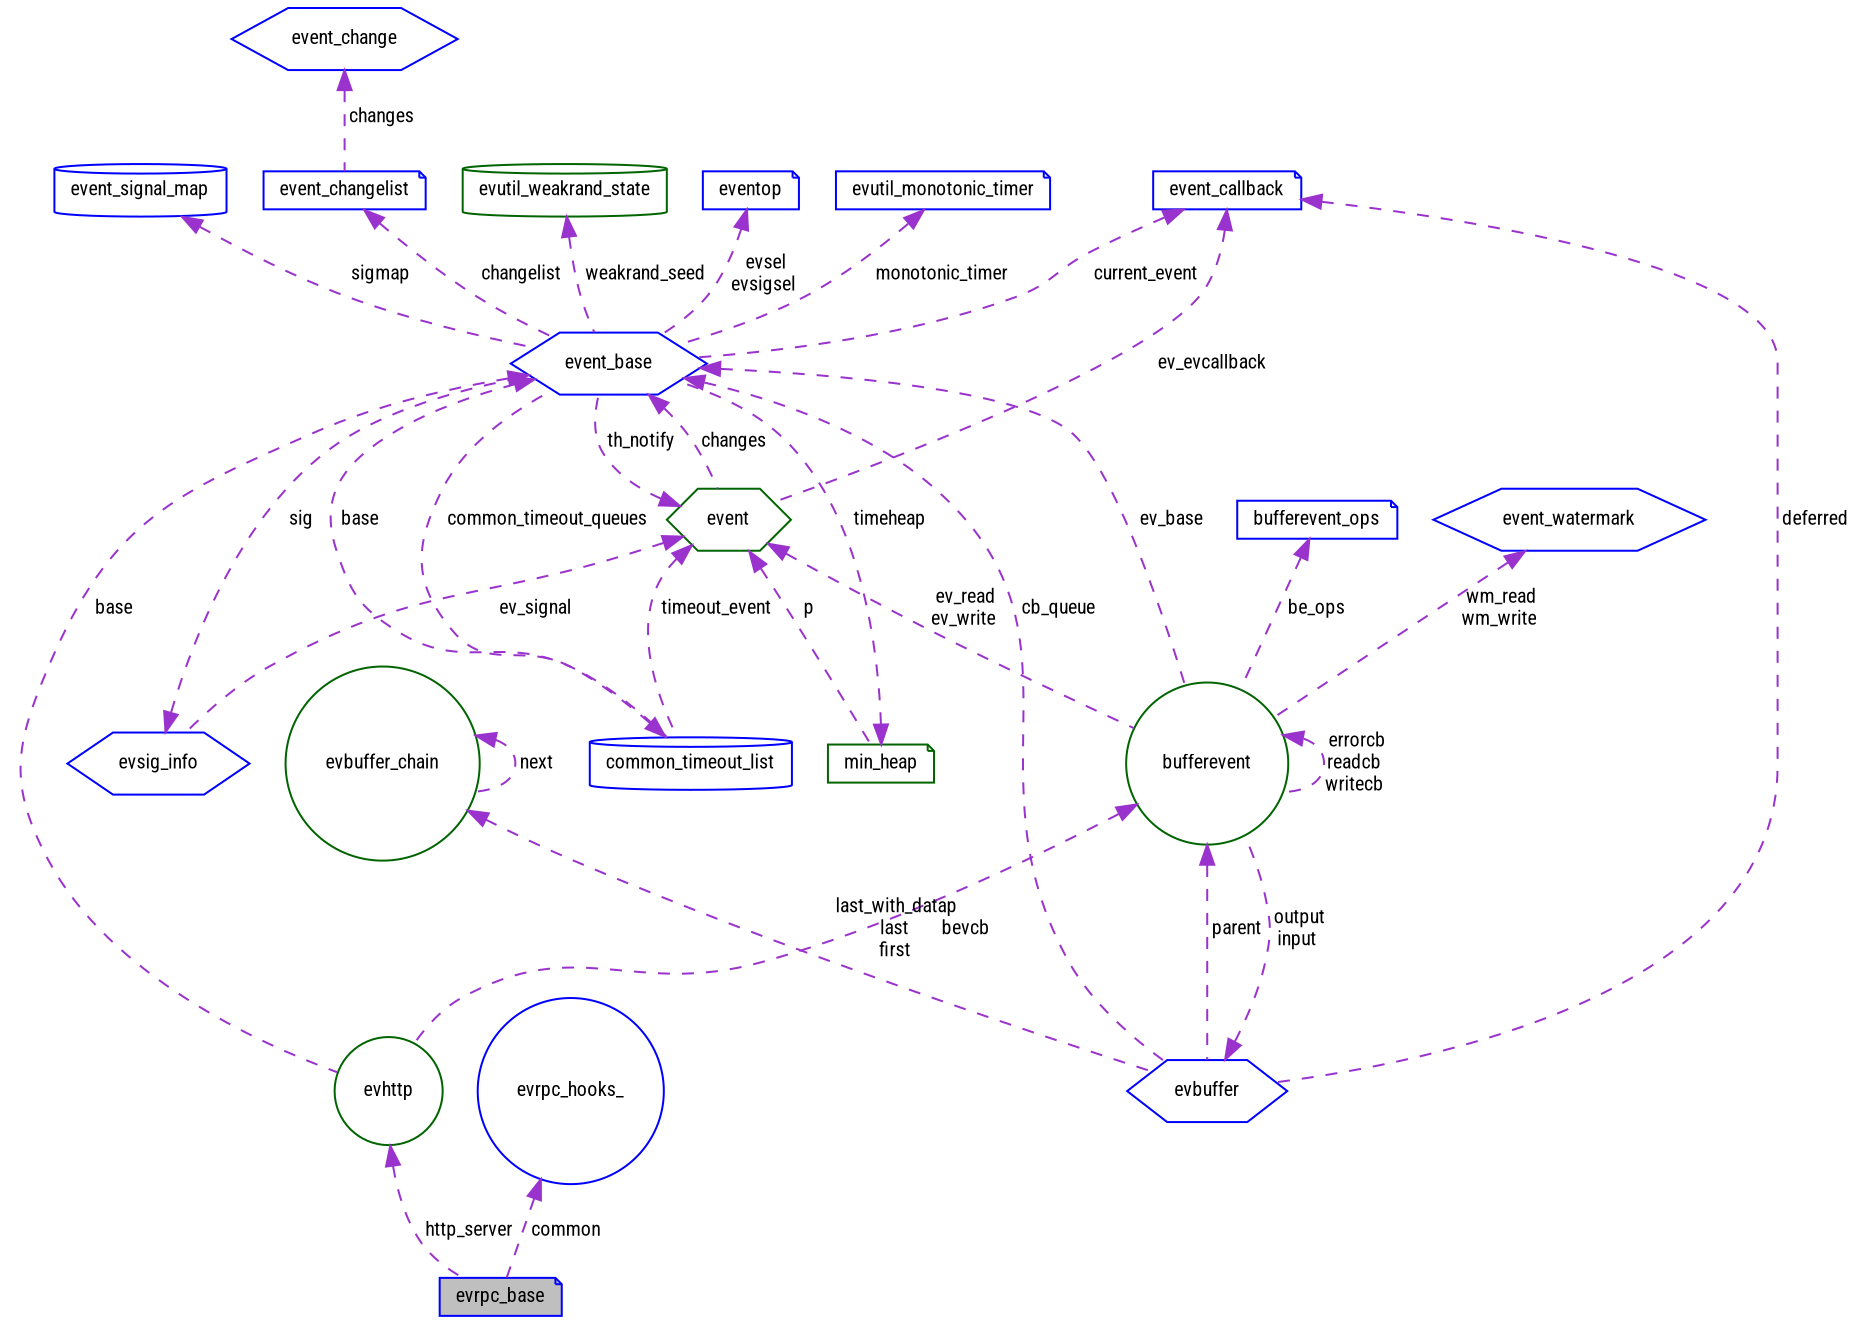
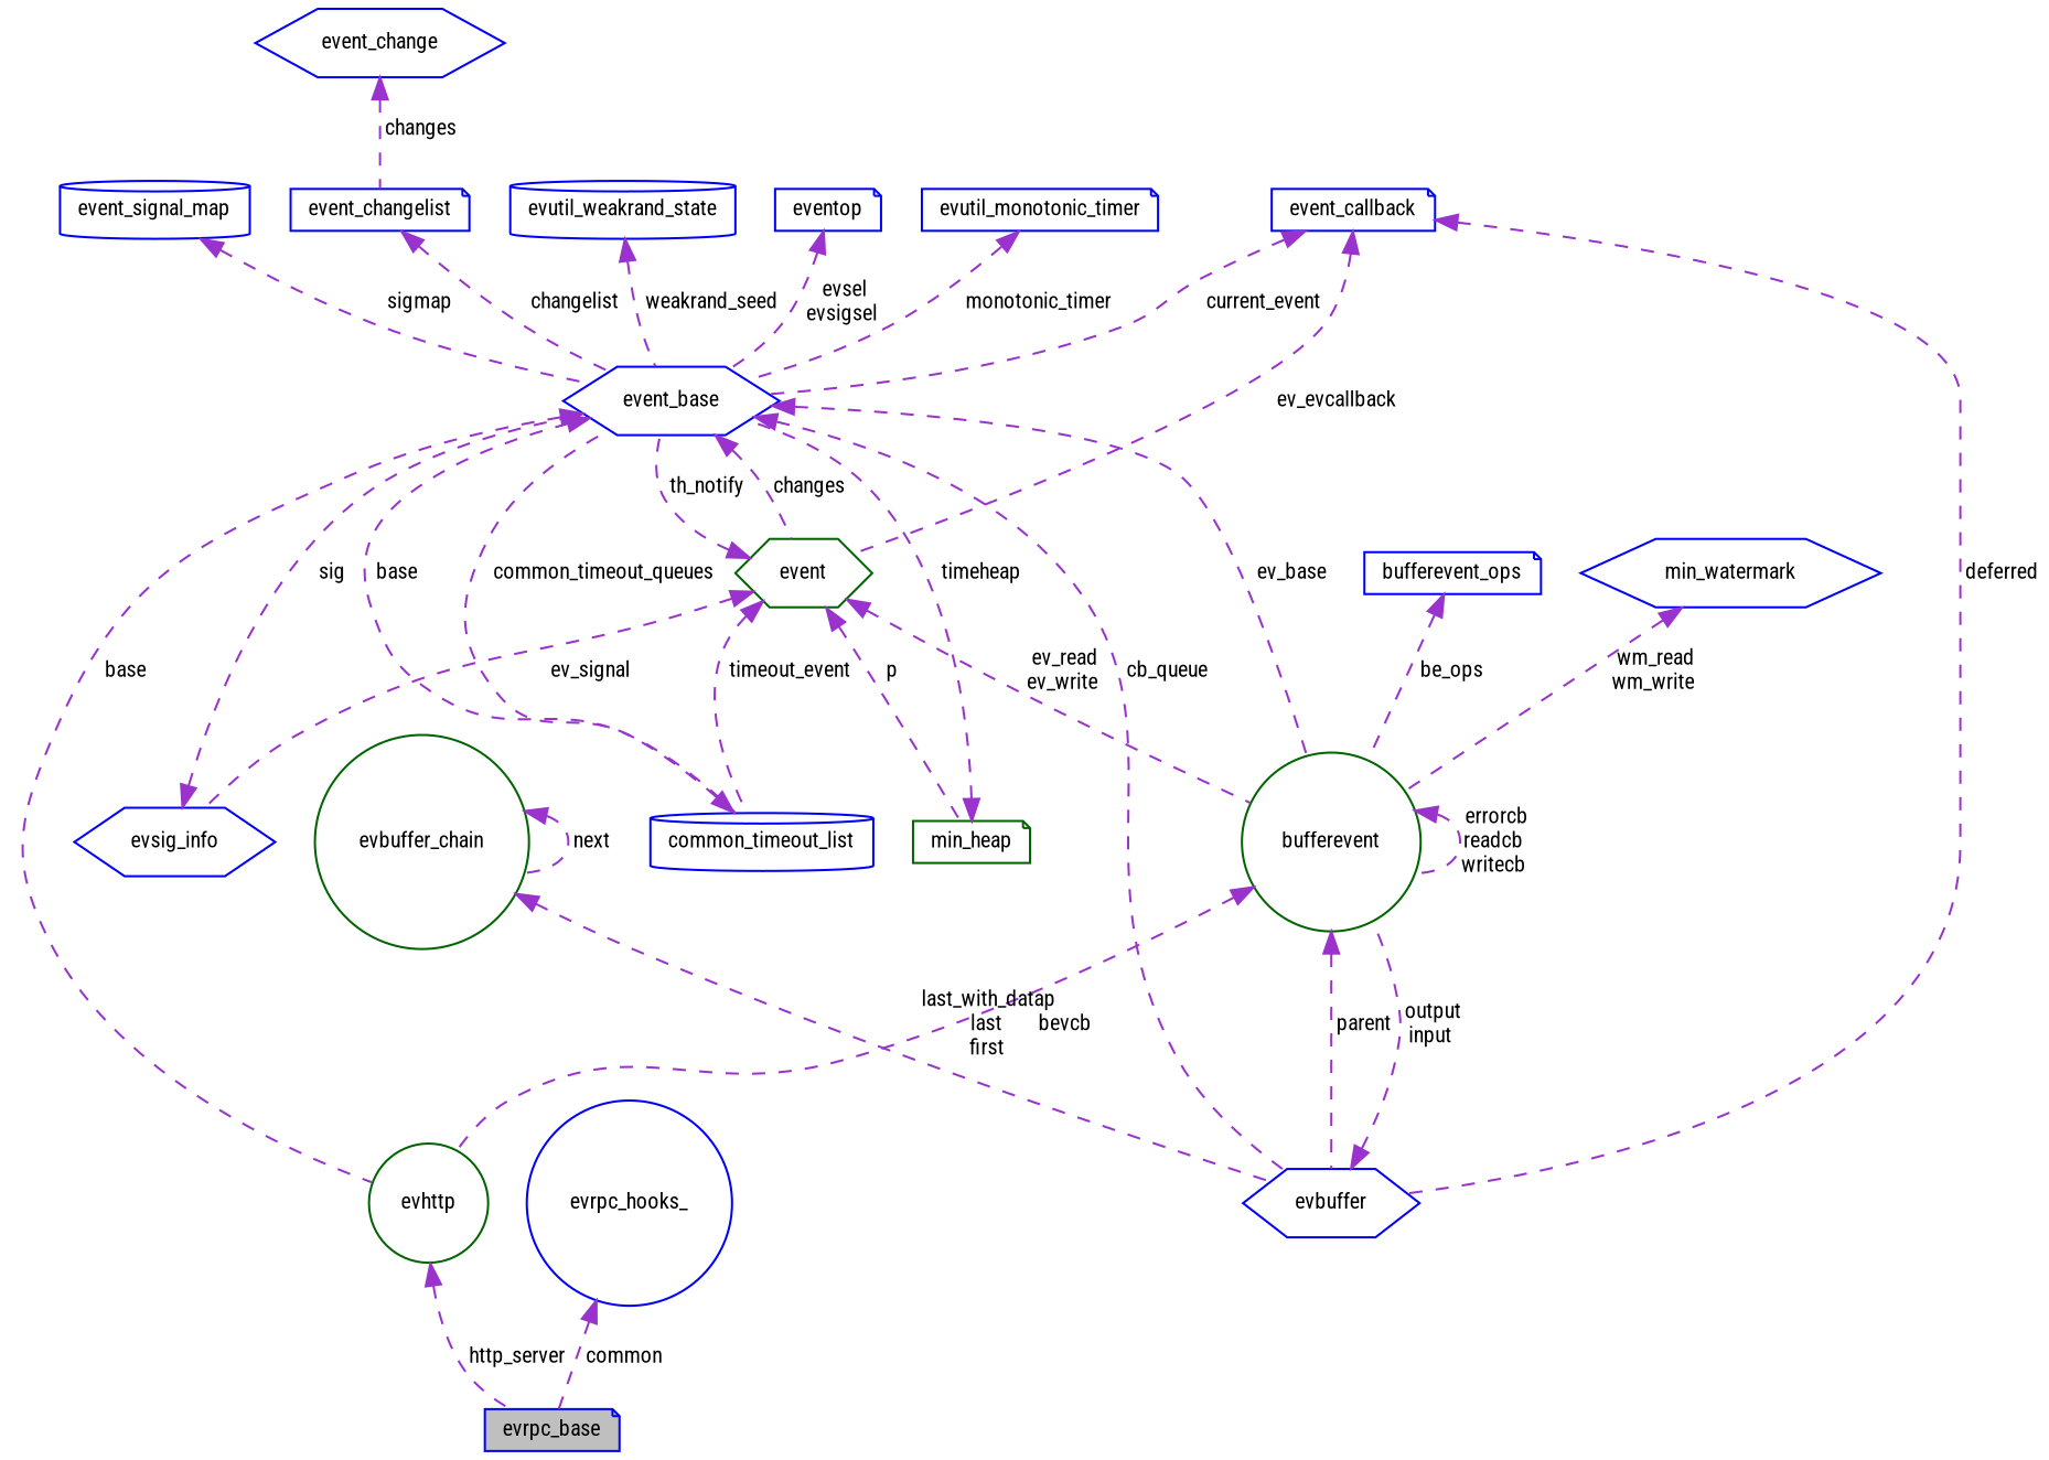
  digraph {
    fontname="Roboto Condensed"
    rankdir=TB
    node [color=blue fillcolor=white fontname="Roboto Condensed" fontsize=10 shape=note style=filled]
    edge [color=darkorchid3 dir=back fontname="Roboto Condensed" fontsize=10 labelfontname=Helvetica labelfontsize=10 style=dashed]
    n1 [fillcolor=grey75 fontcolor=black height=0.2 label=evrpc_base width=0.4]
    n2 [color=darkgreen height=0.2 label=evhttp shape=circle width=0.4]
    n3 [height=0.2 label=event_base shape=hexagon width=0.4]
    n4 [color=darkgreen height=0.2 label=event shape=hexagon width=0.4]
    n5 [height=0.2 label=common_timeout_list shape=cylinder width=0.4]
    n6 [color=darkgreen height=0.2 label=bufferevent shape=circle width=0.4]
    n7 [height=0.2 label=evbuffer shape=hexagon width=0.4]
    n8 [height=0.2 label=evsig_info shape=hexagon width=0.4]
    n9 [color=darkgreen height=0.2 label=min_heap width=0.4]
    n10 [height=0.2 label=eventop width=0.4]
    n11 [height=0.2 label=event_callback width=0.4]
    n12 [height=0.2 label=evutil_monotonic_timer width=0.4]
    n13 [height=0.2 label=event_signal_map shape=cylinder width=0.4]
    n14 [height=0.2 label=event_changelist width=0.4]
    n15 [height=0.2 label=event_change shape=hexagon width=0.4]
-   n16 [color=darkgreen height=0.2 label=evutil_weakrand_state shape=cylinder width=0.4]
-   n17 [height=0.2 label=event_watermark shape=hexagon width=0.4]
+   n16 [height=0.2 label=evutil_weakrand_state shape=cylinder width=0.4]
+   n17 [height=0.2 label=min_watermark shape=hexagon width=0.4]
    n18 [color=darkgreen height=0.2 label=evbuffer_chain shape=circle width=0.4]
    n19 [height=0.2 label=bufferevent_ops width=0.4]
    n20 [height=0.2 label=evrpc_hooks_ shape=circle width=0.4]
    n2 -> n1 [label=" http_server"]
    n3 -> n2 [label=" base"]
    n3 -> n4 [label=" changes"]
    n3 -> n5 [label=" base"]
    n3 -> n6 [label=" ev_base"]
    n3 -> n7 [label=" cb_queue"]
    n4 -> n3 [label=" th_notify"]
    n4 -> n5 [label=" timeout_event"]
    n4 -> n6 [label=" ev_read\nev_write"]
    n4 -> n8 [label=" ev_signal"]
    n4 -> n9 [label=" p"]
    n5 -> n3 [label=" common_timeout_queues"]
    n6 -> n2 [label=" bevcb"]
    n6 -> n6 [label=" errorcb\nreadcb\nwritecb"]
    n6 -> n7 [label=" parent"]
    n7 -> n6 [label=" output\ninput"]
    n8 -> n3 [label=" sig"]
    n9 -> n3 [label=" timeheap"]
    n10 -> n3 [label=" evsel\nevsigsel"]
    n11 -> n3 [label=" current_event"]
    n11 -> n4 [label=" ev_evcallback"]
    n11 -> n7 [label=" deferred"]
    n12 -> n3 [label=" monotonic_timer"]
    n13 -> n3 [label=" sigmap"]
    n14 -> n3 [label=" changelist"]
    n15 -> n14 [label=" changes"]
    n16 -> n3 [label=" weakrand_seed"]
    n17 -> n6 [label=" wm_read\nwm_write"]
    n18 -> n7 [label=" last_with_datap\nlast\nfirst"]
    n18 -> n18 [label=" next"]
    n19 -> n6 [label=" be_ops"]
    n20 -> n1 [label=" common"]
  }
